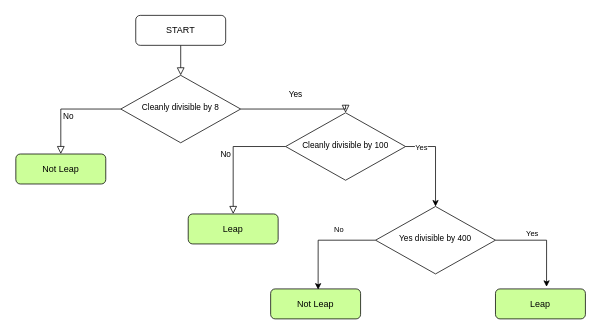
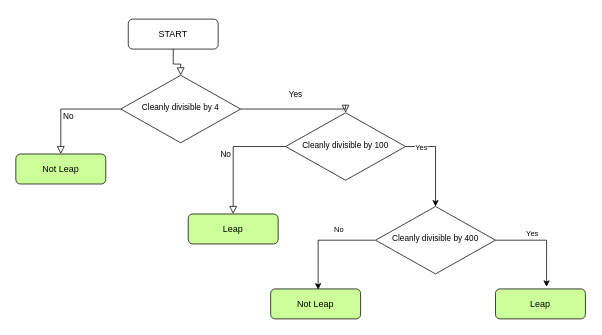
  <mxCell id="0" />
  <mxCell id="1" parent="0" />
  <mxCell id="2" value="" style="rounded=0;html=1;jettySize=auto;orthogonalLoop=1;fontSize=11;endArrow=block;endFill=0;endSize=8;strokeWidth=1;shadow=0;labelBackgroundColor=none;edgeStyle=orthogonalEdgeStyle;" parent="1" source="3" target="6" edge="1"><mxGeometry relative="1" as="geometry" /></mxCell>
- <mxCell id="3" value="START" style="rounded=1;whiteSpace=wrap;html=1;fontSize=12;glass=0;strokeWidth=1;shadow=0;" parent="1" vertex="1"><mxGeometry x="180" y="20" width="120" height="40" as="geometry" /></mxCell>
+ <mxCell id="3" value="START" style="rounded=1;whiteSpace=wrap;html=1;fontSize=12;glass=0;strokeWidth=1;shadow=0;" parent="1" vertex="1"><mxGeometry x="170" y="25" width="120" height="40" as="geometry" /></mxCell>
  <mxCell id="4" value="Yes" style="rounded=0;html=1;jettySize=auto;orthogonalLoop=1;fontSize=11;endArrow=block;endFill=0;endSize=8;strokeWidth=1;shadow=0;labelBackgroundColor=none;edgeStyle=orthogonalEdgeStyle;exitX=1;exitY=0.5;exitDx=0;exitDy=0;entryX=0.5;entryY=0;entryDx=0;entryDy=0;" parent="1" source="6" target="12" edge="1"><mxGeometry y="20" relative="1" as="geometry"><mxPoint as="offset" /><mxPoint x="340" y="140" as="sourcePoint" /><mxPoint x="450" y="160" as="targetPoint" /><Array as="points"><mxPoint x="460" y="145" /></Array></mxGeometry></mxCell>
  <mxCell id="5" value="No" style="edgeStyle=orthogonalEdgeStyle;rounded=0;html=1;jettySize=auto;orthogonalLoop=1;fontSize=11;endArrow=block;endFill=0;endSize=8;strokeWidth=1;shadow=0;labelBackgroundColor=none;" parent="1" source="6" target="7" edge="1"><mxGeometry y="10" relative="1" as="geometry"><mxPoint as="offset" /></mxGeometry></mxCell>
- <mxCell id="6" value="&lt;span style=&quot;font-size: 11px;&quot;&gt;Cleanly divisible by 8&lt;/span&gt;" style="rhombus;whiteSpace=wrap;html=1;shadow=0;fontFamily=Helvetica;fontSize=12;align=center;strokeWidth=1;spacing=6;spacingTop=-4;" parent="1" vertex="1"><mxGeometry x="160" y="100" width="160" height="90" as="geometry" /></mxCell>
+ <mxCell id="6" value="&lt;span style=&quot;font-size: 11px;&quot;&gt;Cleanly divisible by 4&lt;/span&gt;" style="rhombus;whiteSpace=wrap;html=1;shadow=0;fontFamily=Helvetica;fontSize=12;align=center;strokeWidth=1;spacing=6;spacingTop=-4;" parent="1" vertex="1"><mxGeometry x="160" y="100" width="160" height="90" as="geometry" /></mxCell>
  <mxCell id="7" value="Not Leap" style="rounded=1;whiteSpace=wrap;html=1;fontSize=12;glass=0;strokeWidth=1;shadow=0;fillColor=#CCFF99;" parent="1" vertex="1"><mxGeometry x="20" y="205" width="120" height="40" as="geometry" /></mxCell>
  <mxCell id="8" value="No&lt;br&gt;" style="edgeStyle=orthogonalEdgeStyle;rounded=0;html=1;jettySize=auto;orthogonalLoop=1;fontSize=11;endArrow=block;endFill=0;endSize=8;strokeWidth=1;shadow=0;labelBackgroundColor=none;exitX=0;exitY=0.5;exitDx=0;exitDy=0;" parent="1" source="12" target="9" edge="1"><mxGeometry y="-10" relative="1" as="geometry"><mxPoint as="offset" /><mxPoint x="450" y="245" as="sourcePoint" /></mxGeometry></mxCell>
  <mxCell id="9" value="Leap" style="rounded=1;whiteSpace=wrap;html=1;fontSize=12;glass=0;strokeWidth=1;shadow=0;fillColor=#CCFF99;" parent="1" vertex="1"><mxGeometry x="250" y="285" width="120" height="40" as="geometry" /></mxCell>
  <mxCell id="10" value="" style="edgeStyle=orthogonalEdgeStyle;rounded=0;orthogonalLoop=1;jettySize=auto;html=1;fontSize=10;entryX=0.5;entryY=0;entryDx=0;entryDy=0;exitX=1;exitY=0.5;exitDx=0;exitDy=0;" edge="1" parent="1" source="12" target="17"><mxGeometry relative="1" as="geometry" /></mxCell>
  <mxCell id="11" value="Yes" style="edgeLabel;html=1;align=center;verticalAlign=middle;resizable=0;points=[];fontSize=10;" vertex="1" connectable="0" parent="10"><mxGeometry x="0.262" y="-1" relative="1" as="geometry"><mxPoint x="-19" y="-36" as="offset" /></mxGeometry></mxCell>
  <mxCell id="12" value="&lt;span style=&quot;font-size: 11px;&quot;&gt;Cleanly divisible by 100&lt;/span&gt;" style="rhombus;whiteSpace=wrap;html=1;shadow=0;fontFamily=Helvetica;fontSize=12;align=center;strokeWidth=1;spacing=6;spacingTop=-4;" vertex="1" parent="1"><mxGeometry x="380" y="150" width="160" height="90" as="geometry" /></mxCell>
  <mxCell id="13" value="" style="edgeStyle=orthogonalEdgeStyle;rounded=0;orthogonalLoop=1;jettySize=auto;html=1;fontSize=10;entryX=0.528;entryY=0.024;entryDx=0;entryDy=0;entryPerimeter=0;" edge="1" parent="1" source="17" target="18"><mxGeometry relative="1" as="geometry" /></mxCell>
  <mxCell id="14" value="No" style="edgeLabel;html=1;align=center;verticalAlign=middle;resizable=0;points=[];fontSize=10;" vertex="1" connectable="0" parent="13"><mxGeometry x="-0.326" y="-2" relative="1" as="geometry"><mxPoint x="-2" y="-13" as="offset" /></mxGeometry></mxCell>
  <mxCell id="15" value="" style="edgeStyle=orthogonalEdgeStyle;rounded=0;orthogonalLoop=1;jettySize=auto;html=1;fontSize=10;entryX=0.568;entryY=-0.071;entryDx=0;entryDy=0;entryPerimeter=0;exitX=1;exitY=0.5;exitDx=0;exitDy=0;" edge="1" parent="1" source="17" target="19"><mxGeometry relative="1" as="geometry" /></mxCell>
  <mxCell id="16" value="Yes" style="edgeLabel;html=1;align=center;verticalAlign=middle;resizable=0;points=[];fontSize=10;" vertex="1" connectable="0" parent="15"><mxGeometry x="-0.269" relative="1" as="geometry"><mxPoint y="-10" as="offset" /></mxGeometry></mxCell>
- <mxCell id="17" value="&lt;span style=&quot;font-size: 11px;&quot;&gt;Yes divisible&amp;nbsp;by 400&lt;/span&gt;" style="rhombus;whiteSpace=wrap;html=1;shadow=0;fontFamily=Helvetica;fontSize=12;align=center;strokeWidth=1;spacing=6;spacingTop=-4;" vertex="1" parent="1"><mxGeometry x="500" y="275" width="160" height="90" as="geometry" /></mxCell>
+ <mxCell id="17" value="&lt;span style=&quot;font-size: 11px;&quot;&gt;Cleanly divisible&amp;nbsp;by 400&lt;/span&gt;" style="rhombus;whiteSpace=wrap;html=1;shadow=0;fontFamily=Helvetica;fontSize=12;align=center;strokeWidth=1;spacing=6;spacingTop=-4;" vertex="1" parent="1"><mxGeometry x="500" y="275" width="160" height="90" as="geometry" /></mxCell>
  <mxCell id="18" value="Not Leap" style="rounded=1;whiteSpace=wrap;html=1;fontSize=12;glass=0;strokeWidth=1;shadow=0;fillColor=#CCFF99;" vertex="1" parent="1"><mxGeometry x="360" y="385" width="120" height="40" as="geometry" /></mxCell>
  <mxCell id="19" value="Leap" style="rounded=1;whiteSpace=wrap;html=1;fontSize=12;glass=0;strokeWidth=1;shadow=0;fillColor=#CCFF99;" vertex="1" parent="1"><mxGeometry x="660" y="385" width="120" height="40" as="geometry" /></mxCell>
